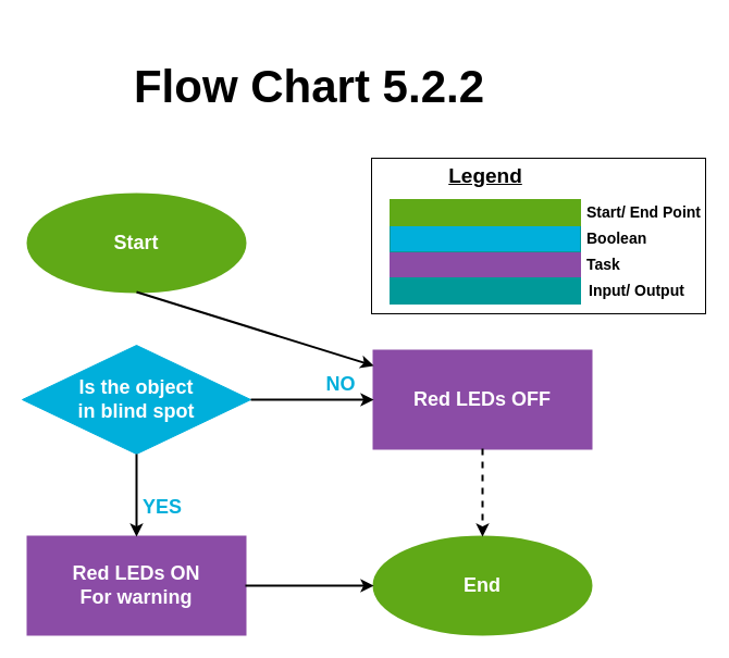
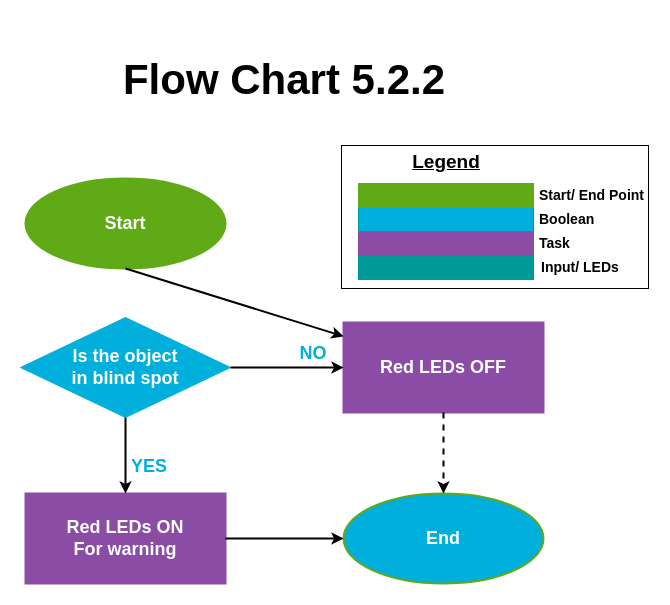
  <mxCell id="0" />
  <mxCell id="1" parent="0" />
  <mxCell id="2" value="Start" style="ellipse;whiteSpace=wrap;html=1;fontStyle=1;fontFamily=Helvetica;fontSize=18;strokeWidth=2;fillColor=#60a917;strokeColor=#60A917;fontColor=#ffffff;" parent="1" vertex="1"><mxGeometry x="25" y="178" width="200" height="90" as="geometry" /></mxCell>
  <mxCell id="3" value="Red LEDs OFF" style="rounded=0;whiteSpace=wrap;html=1;fontStyle=1;fontFamily=Helvetica;fontSize=18;strokeWidth=2;fillColor=#8B4CA6;fontColor=#ffffff;strokeColor=#8B4CA6;" parent="1" vertex="1"><mxGeometry x="343" y="322" width="200" height="90" as="geometry" /></mxCell>
- <mxCell id="4" value="End" style="ellipse;whiteSpace=wrap;html=1;fontStyle=1;fontFamily=Helvetica;fontSize=18;strokeWidth=2;fillColor=#60a917;strokeColor=#60A917;fontColor=#ffffff;" parent="1" vertex="1"><mxGeometry x="343" y="493" width="200" height="90" as="geometry" /></mxCell>
+ <mxCell id="4" value="End" style="ellipse;whiteSpace=wrap;html=1;fontStyle=1;fontFamily=Helvetica;fontSize=18;strokeWidth=2;fillColor=#00afdb;strokeColor=#60A917;fontColor=#ffffff;" parent="1" vertex="1"><mxGeometry x="343" y="493" width="200" height="90" as="geometry" /></mxCell>
  <mxCell id="5" value="Red LEDs ON&lt;div&gt;For warning&lt;/div&gt;" style="rounded=0;whiteSpace=wrap;html=1;fontStyle=1;fontFamily=Helvetica;fontSize=18;strokeWidth=2;fillColor=#8B4CA6;fontColor=#ffffff;strokeColor=#8B4CA6;" parent="1" vertex="1"><mxGeometry x="25" y="493" width="200" height="90" as="geometry" /></mxCell>
  <mxCell id="6" value="Flow Chart 5.2.2" style="text;html=1;align=center;verticalAlign=middle;whiteSpace=wrap;rounded=0;fontSize=42;fontStyle=1" parent="1" vertex="1"><mxGeometry x="104" y="20" width="360" height="120" as="geometry" /></mxCell>
  <mxCell id="7" value="&lt;font style=&quot;font-size: 18px;&quot;&gt;Is the object&lt;/font&gt;&lt;div style=&quot;font-size: 18px;&quot;&gt;&lt;font style=&quot;font-size: 18px;&quot;&gt;in blind spot&lt;/font&gt;&lt;/div&gt;" style="rhombus;whiteSpace=wrap;html=1;fillColor=#00AFDB;strokeColor=#00AFDB;fontSize=18;fontStyle=1;fontColor=#FFFFFF;" parent="1" vertex="1"><mxGeometry x="20" y="317" width="210" height="100" as="geometry" /></mxCell>
  <mxCell id="8" value="" style="endArrow=classic;html=1;rounded=0;strokeWidth=2;exitX=0.5;exitY=1;exitDx=0;exitDy=0;" parent="1" source="2" target="3" edge="1"><mxGeometry width="50" height="50" relative="1" as="geometry"><mxPoint x="242" y="350" as="sourcePoint" /><mxPoint x="292" y="300" as="targetPoint" /></mxGeometry></mxCell>
  <mxCell id="9" value="" style="endArrow=classic;html=1;rounded=0;strokeWidth=2;entryX=0.5;entryY=0;entryDx=0;entryDy=0;exitX=0.5;exitY=1;exitDx=0;exitDy=0;" parent="1" source="7" target="5" edge="1"><mxGeometry width="50" height="50" relative="1" as="geometry"><mxPoint x="252" y="360" as="sourcePoint" /><mxPoint x="302" y="310" as="targetPoint" /></mxGeometry></mxCell>
  <mxCell id="10" value="" style="endArrow=classic;html=1;rounded=0;strokeWidth=2;exitX=1;exitY=0.5;exitDx=0;exitDy=0;entryX=0;entryY=0.5;entryDx=0;entryDy=0;" parent="1" source="5" target="4" edge="1"><mxGeometry width="50" height="50" relative="1" as="geometry"><mxPoint x="261" y="517" as="sourcePoint" /><mxPoint x="311" y="467" as="targetPoint" /></mxGeometry></mxCell>
  <mxCell id="11" value="" style="endArrow=classic;html=1;rounded=0;strokeWidth=2;entryX=0.5;entryY=0;entryDx=0;entryDy=0;exitX=0.5;exitY=1;exitDx=0;exitDy=0;dashed=1;" parent="1" source="3" target="4" edge="1"><mxGeometry width="50" height="50" relative="1" as="geometry"><mxPoint x="348" y="467" as="sourcePoint" /><mxPoint x="398" y="417" as="targetPoint" /></mxGeometry></mxCell>
  <mxCell id="12" value="" style="endArrow=classic;html=1;rounded=0;strokeWidth=2;entryX=0;entryY=0.5;entryDx=0;entryDy=0;exitX=1;exitY=0.5;exitDx=0;exitDy=0;" parent="1" source="7" target="3" edge="1"><mxGeometry width="50" height="50" relative="1" as="geometry"><mxPoint x="260" y="401" as="sourcePoint" /><mxPoint x="321" y="378" as="targetPoint" /></mxGeometry></mxCell>
  <mxCell id="13" value="YES" style="text;html=1;align=center;verticalAlign=middle;whiteSpace=wrap;rounded=0;fontSize=18;fontStyle=1;fontColor=#00AFDB;" parent="1" vertex="1"><mxGeometry x="119" y="451" width="60" height="30" as="geometry" /></mxCell>
  <mxCell id="14" value="NO" style="text;html=1;align=center;verticalAlign=middle;whiteSpace=wrap;rounded=0;fontSize=18;fontStyle=1;fontColor=#00AFDB;" parent="1" vertex="1"><mxGeometry x="283" y="338" width="60" height="30" as="geometry" /></mxCell>
  <mxCell id="15" value="" style="group" parent="1" vertex="1" connectable="0"><mxGeometry x="341" y="145" width="307" height="143" as="geometry" /></mxCell>
  <mxCell id="16" value="" style="rounded=0;whiteSpace=wrap;html=1;" parent="15" vertex="1"><mxGeometry width="307" height="143" as="geometry" /></mxCell>
  <mxCell id="17" value="" style="rounded=0;whiteSpace=wrap;html=1;fillColor=#8B4CA6;strokeColor=#8B4CA6;" parent="15" vertex="1"><mxGeometry x="17" y="86" width="175" height="24" as="geometry" /></mxCell>
  <mxCell id="18" value="" style="rounded=0;whiteSpace=wrap;html=1;fillColor=#00AFDB;strokeColor=#009999;" parent="15" vertex="1"><mxGeometry x="17" y="62" width="175" height="24" as="geometry" /></mxCell>
  <mxCell id="19" value="" style="rounded=0;whiteSpace=wrap;html=1;fillColor=#60A917;strokeColor=#60A917;" parent="15" vertex="1"><mxGeometry x="17" y="38" width="175" height="24" as="geometry" /></mxCell>
  <mxCell id="20" value="Legend" style="text;html=1;align=center;verticalAlign=middle;whiteSpace=wrap;rounded=0;fontStyle=5;fontSize=19;" parent="15" vertex="1"><mxGeometry x="74.5" y="2" width="60" height="30" as="geometry" /></mxCell>
  <mxCell id="21" value="Start/ End Point" style="text;html=1;align=left;verticalAlign=middle;whiteSpace=wrap;rounded=0;fontStyle=1;fontSize=14;" parent="15" vertex="1"><mxGeometry x="196" y="35" width="109" height="30" as="geometry" /></mxCell>
  <mxCell id="22" value="Boolean" style="text;html=1;align=left;verticalAlign=middle;whiteSpace=wrap;rounded=0;fontStyle=1;fontSize=14;" parent="15" vertex="1"><mxGeometry x="196" y="59" width="94" height="30" as="geometry" /></mxCell>
  <mxCell id="23" value="Task" style="text;html=1;align=left;verticalAlign=middle;whiteSpace=wrap;rounded=0;fontStyle=1;fontSize=14;" parent="15" vertex="1"><mxGeometry x="196" y="83" width="81" height="30" as="geometry" /></mxCell>
  <mxCell id="24" value="" style="rounded=0;whiteSpace=wrap;html=1;fillColor=#009999;strokeColor=#009999;" parent="15" vertex="1"><mxGeometry x="17" y="110" width="175" height="24" as="geometry" /></mxCell>
- <mxCell id="25" value="Input/ Output" style="text;html=1;align=left;verticalAlign=middle;whiteSpace=wrap;rounded=0;fontStyle=1;fontSize=14;" parent="15" vertex="1"><mxGeometry x="198" y="107" width="92" height="30" as="geometry" /></mxCell>
+ <mxCell id="25" value="Input/ LEDs" style="text;html=1;align=left;verticalAlign=middle;whiteSpace=wrap;rounded=0;fontStyle=1;fontSize=14;" parent="15" vertex="1"><mxGeometry x="198" y="107" width="92" height="30" as="geometry" /></mxCell>
